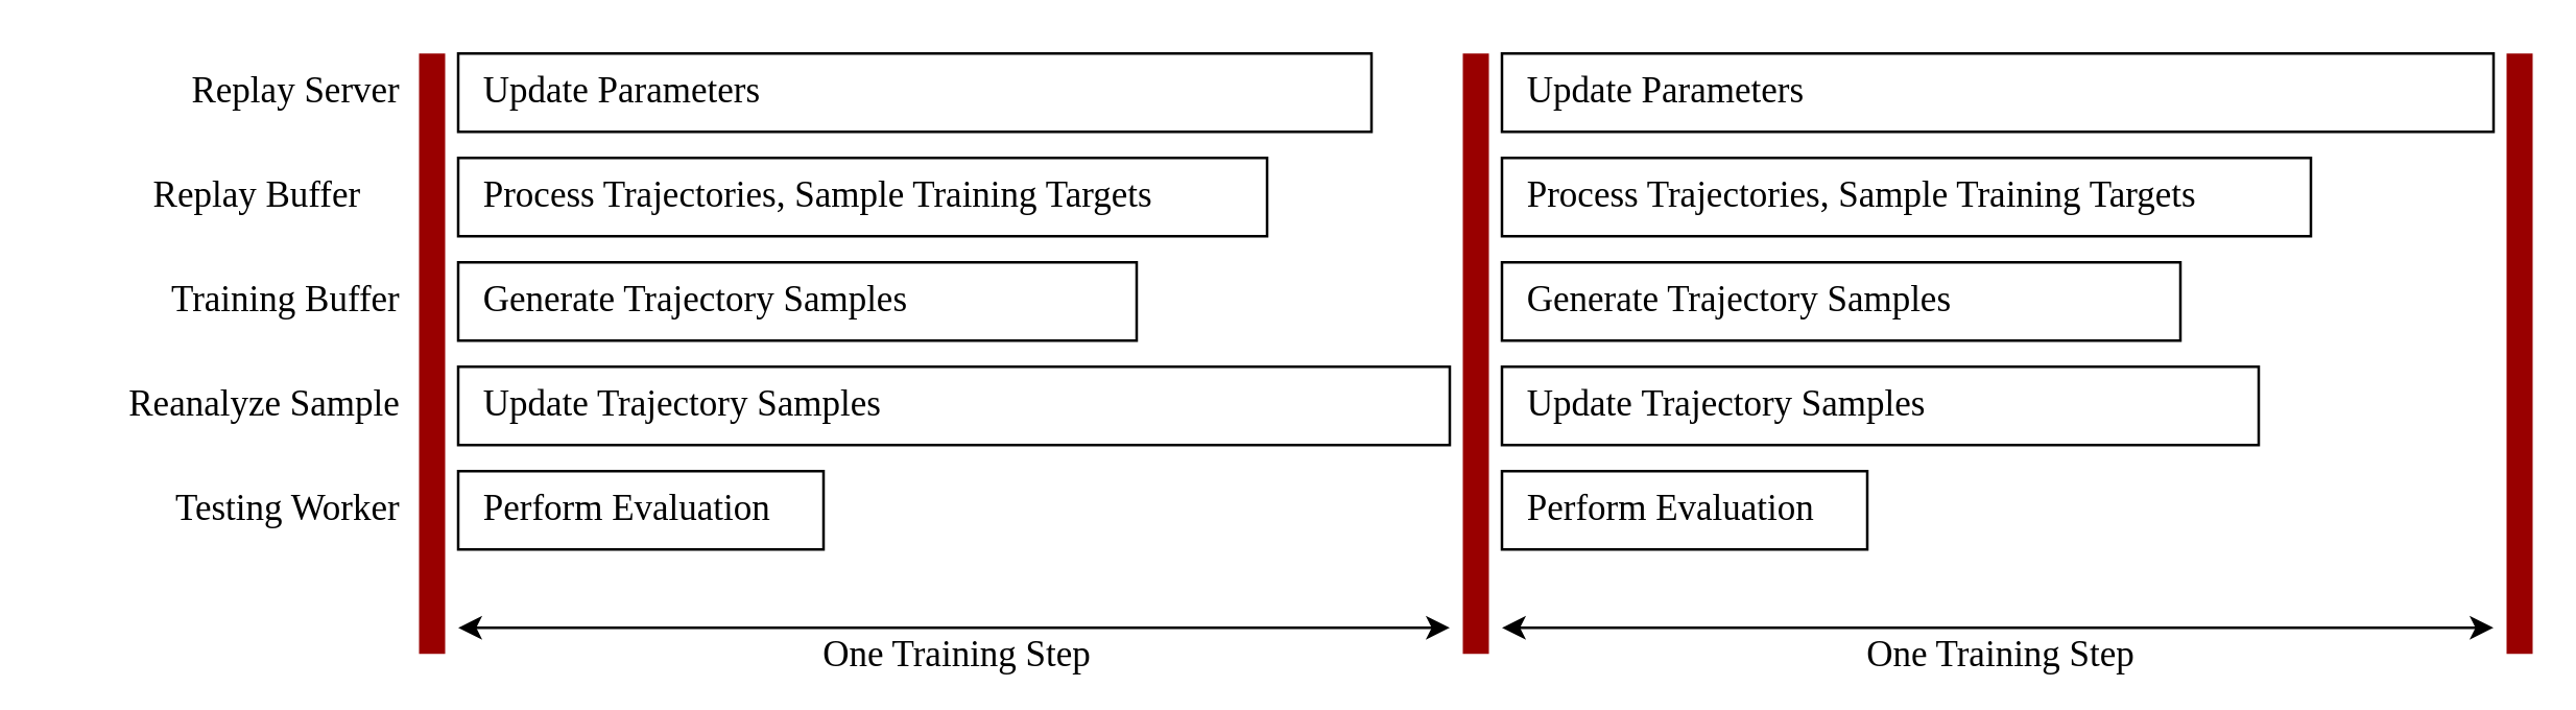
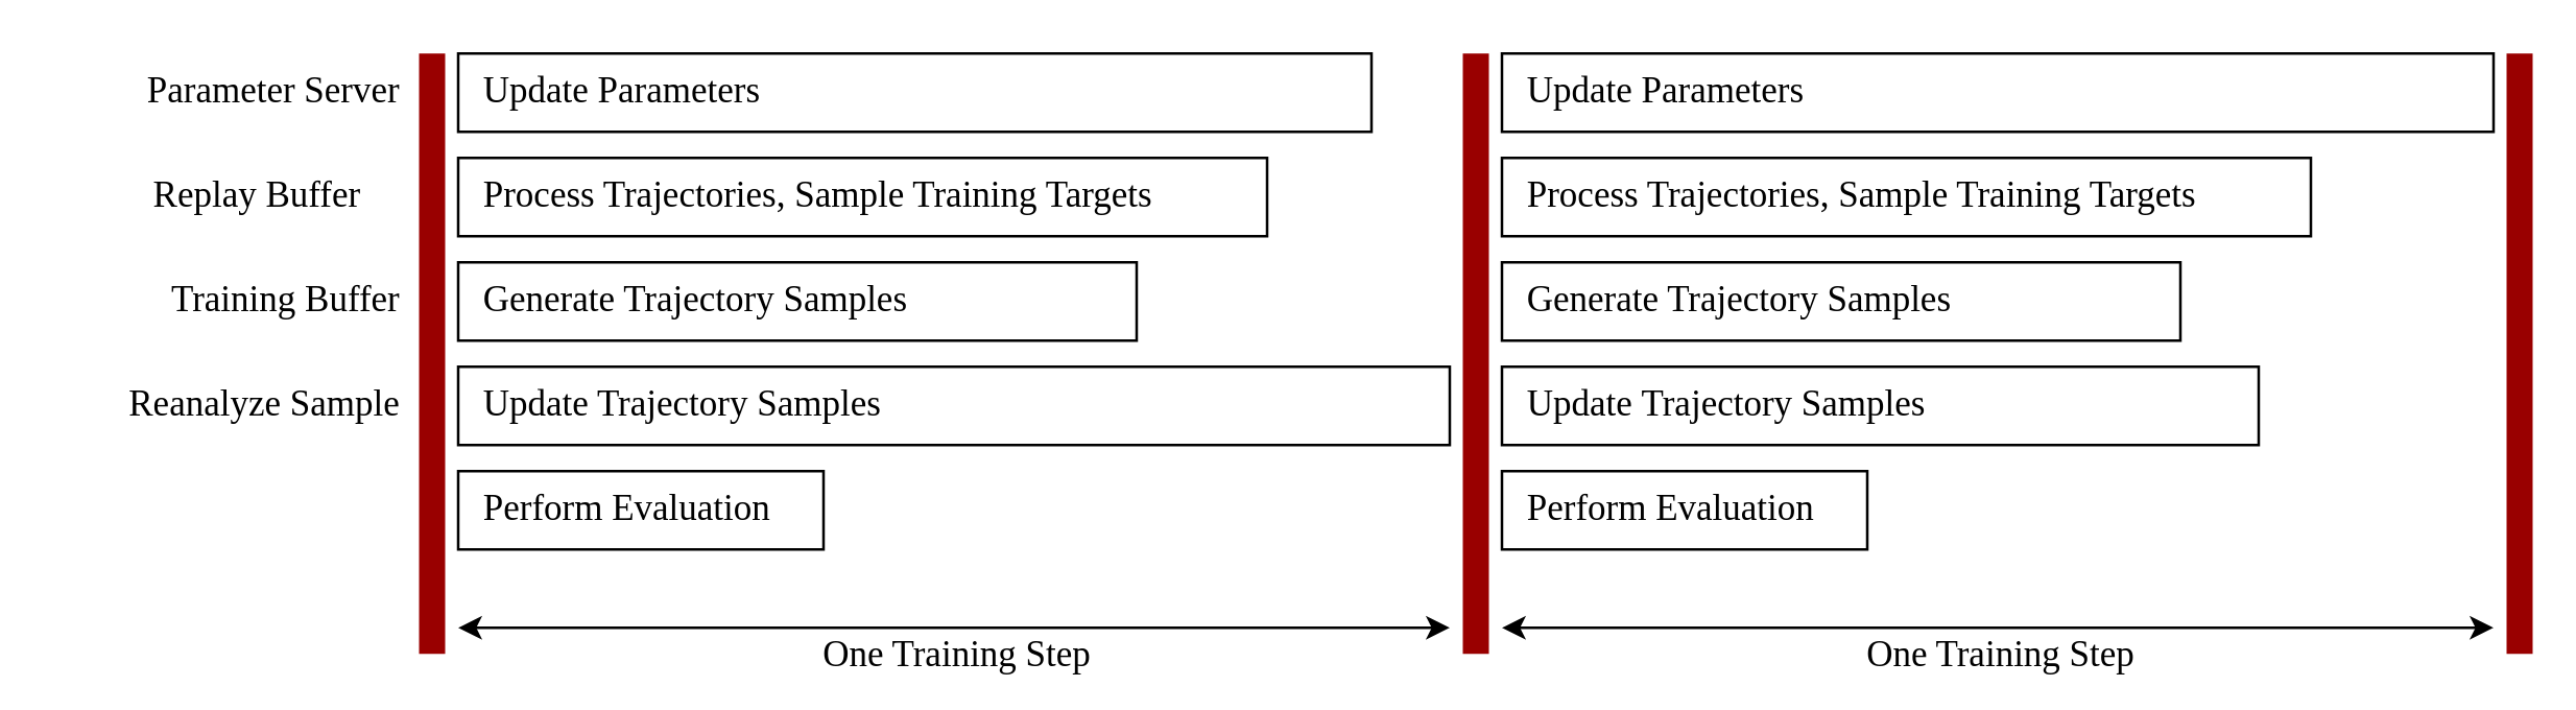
  <mxCell id="0" />
  <mxCell id="1" parent="0" />
  <mxCell id="2" value="Generate Trajectory Samples" style="whiteSpace=wrap;html=1;fontFamily=CMUSerif-Roman;fontSize=14;align=left;spacingLeft=8;" parent="1" vertex="1"><mxGeometry x="175" y="100" width="260" height="30" as="geometry" /></mxCell>
  <mxCell id="3" value="Update Trajectory Samples" style="whiteSpace=wrap;html=1;fontFamily=CMUSerif-Roman;fontSize=14;align=left;spacingLeft=8;" parent="1" vertex="1"><mxGeometry x="175" y="140" width="380" height="30" as="geometry" /></mxCell>
  <mxCell id="4" value="Update Parameters" style="whiteSpace=wrap;html=1;fontFamily=CMUSerif-Roman;fontSize=14;align=left;spacingLeft=8;" parent="1" vertex="1"><mxGeometry x="175" y="20" width="350" height="30" as="geometry" /></mxCell>
  <mxCell id="5" value="Process Trajectories, Sample Training Targets" style="whiteSpace=wrap;html=1;fontFamily=CMUSerif-Roman;fontSize=14;align=left;spacingLeft=8;" parent="1" vertex="1"><mxGeometry x="175" y="60" width="310" height="30" as="geometry" /></mxCell>
  <mxCell id="6" value="Perform Evaluation" style="whiteSpace=wrap;html=1;fontFamily=CMUSerif-Roman;fontSize=14;align=left;spacingLeft=8;" parent="1" vertex="1"><mxGeometry x="175" y="180" width="140" height="30" as="geometry" /></mxCell>
  <mxCell id="7" value="" style="endArrow=none;html=1;strokeWidth=10;fontFamily=CMUSerif-Roman;fontSize=14;align=left;fontColor=none;noLabel=1;labelBackgroundColor=none;strokeColor=#990000;" parent="1" edge="1"><mxGeometry width="50" height="50" relative="1" as="geometry"><mxPoint x="165" y="250" as="sourcePoint" /><mxPoint x="165" y="20" as="targetPoint" /></mxGeometry></mxCell>
  <mxCell id="8" value="" style="endArrow=none;html=1;strokeWidth=10;fontFamily=CMUSerif-Roman;fontSize=14;fontColor=none;noLabel=1;labelBackgroundColor=none;strokeColor=#990000;" parent="1" edge="1"><mxGeometry width="50" height="50" relative="1" as="geometry"><mxPoint x="565" y="250" as="sourcePoint" /><mxPoint x="565" y="20" as="targetPoint" /></mxGeometry></mxCell>
- <mxCell id="9" value="Replay Server" style="text;html=1;strokeColor=none;fillColor=none;align=right;verticalAlign=middle;whiteSpace=wrap;rounded=0;fontFamily=CMUSerif-Roman;fontSize=14;" parent="1" vertex="1"><mxGeometry y="20" width="120" height="30" as="geometry" x="35" /></mxCell>
+ <mxCell id="9" value="Parameter Server" style="text;html=1;strokeColor=none;fillColor=none;align=right;verticalAlign=middle;whiteSpace=wrap;rounded=0;fontFamily=CMUSerif-Roman;fontSize=14;" parent="1" vertex="1"><mxGeometry y="20" width="120" height="30" as="geometry" x="35" /></mxCell>
  <mxCell id="10" value="Replay Buffer" style="text;html=1;strokeColor=none;fillColor=none;align=right;verticalAlign=middle;whiteSpace=wrap;rounded=0;fontFamily=CMUSerif-Roman;fontSize=14;" parent="1" vertex="1"><mxGeometry x="20" y="60" width="120" height="30" as="geometry" /></mxCell>
  <mxCell id="11" value="Training Buffer" style="text;html=1;strokeColor=none;fillColor=none;align=right;verticalAlign=middle;whiteSpace=wrap;rounded=0;fontFamily=CMUSerif-Roman;fontSize=14;" parent="1" vertex="1"><mxGeometry y="100" width="120" height="30" as="geometry" x="35" /></mxCell>
- <mxCell id="12" value="Testing Worker" style="text;html=1;strokeColor=none;fillColor=none;align=right;verticalAlign=middle;whiteSpace=wrap;rounded=0;fontFamily=CMUSerif-Roman;fontSize=14;" parent="1" vertex="1"><mxGeometry x="55" y="180" width="100" height="30" as="geometry" /></mxCell>
  <mxCell id="13" value="" style="endArrow=classic;startArrow=classic;html=1;rounded=1;sketch=0;fontFamily=CMUSerif-Roman;curved=0;fontSize=14;align=left;" parent="1" edge="1"><mxGeometry width="50" height="50" relative="1" as="geometry"><mxPoint x="175" y="240" as="sourcePoint" /><mxPoint x="555" y="240" as="targetPoint" /></mxGeometry></mxCell>
  <mxCell id="14" value="One Training Step" style="edgeLabel;html=1;align=center;verticalAlign=middle;resizable=0;points=[];fontFamily=CMUSerif-Roman;labelBackgroundColor=none;labelBorderColor=none;fontSize=14;" parent="13" vertex="1" connectable="0"><mxGeometry x="0.089" y="-1" relative="1" as="geometry"><mxPoint x="-17" y="9" as="offset" /></mxGeometry></mxCell>
  <mxCell id="15" value="Generate Trajectory Samples" style="whiteSpace=wrap;html=1;fontFamily=CMUSerif-Roman;fontSize=14;align=left;spacingLeft=8;" parent="1" vertex="1"><mxGeometry x="575" y="100" width="260" height="30" as="geometry" /></mxCell>
  <mxCell id="16" value="Update&amp;nbsp;Trajectory Samples" style="whiteSpace=wrap;html=1;fontFamily=CMUSerif-Roman;fontSize=14;align=left;spacingLeft=8;" parent="1" vertex="1"><mxGeometry x="575" y="140" width="290" height="30" as="geometry" /></mxCell>
  <mxCell id="17" value="Update Parameters" style="whiteSpace=wrap;html=1;fontFamily=CMUSerif-Roman;fontSize=14;align=left;spacingLeft=8;" parent="1" vertex="1"><mxGeometry x="575" y="20" width="380" height="30" as="geometry" /></mxCell>
  <mxCell id="18" value="Process Trajectories, Sample Training Targets" style="whiteSpace=wrap;html=1;fontFamily=CMUSerif-Roman;fontSize=14;align=left;spacingLeft=8;" parent="1" vertex="1"><mxGeometry x="575" y="60" width="310" height="30" as="geometry" /></mxCell>
  <mxCell id="19" value="Perform Evaluation" style="whiteSpace=wrap;html=1;fontFamily=CMUSerif-Roman;fontSize=14;align=left;spacingLeft=8;" parent="1" vertex="1"><mxGeometry x="575" y="180" width="140" height="30" as="geometry" /></mxCell>
  <mxCell id="20" value="" style="endArrow=none;html=1;strokeWidth=10;fontFamily=CMUSerif-Roman;fontSize=14;align=left;fontColor=none;noLabel=1;labelBackgroundColor=none;strokeColor=#990000;" parent="1" edge="1"><mxGeometry width="50" height="50" relative="1" as="geometry"><mxPoint x="965" y="250" as="sourcePoint" /><mxPoint x="965" y="20" as="targetPoint" /></mxGeometry></mxCell>
  <mxCell id="21" value="" style="endArrow=classic;startArrow=classic;html=1;rounded=1;sketch=0;fontFamily=CMUSerif-Roman;curved=0;fontSize=14;align=left;" parent="1" edge="1"><mxGeometry width="50" height="50" relative="1" as="geometry"><mxPoint x="575" y="240" as="sourcePoint" /><mxPoint x="955" y="240" as="targetPoint" /></mxGeometry></mxCell>
  <mxCell id="22" value="One Training Step" style="edgeLabel;html=1;align=center;verticalAlign=middle;resizable=0;points=[];fontFamily=CMUSerif-Roman;labelBackgroundColor=none;labelBorderColor=none;fontSize=14;" parent="21" vertex="1" connectable="0"><mxGeometry x="0.089" y="-1" relative="1" as="geometry"><mxPoint x="-17" y="9" as="offset" /></mxGeometry></mxCell>
  <mxCell id="23" value="Reanalyze Sample" style="text;html=1;strokeColor=none;fillColor=none;align=right;verticalAlign=middle;whiteSpace=wrap;rounded=0;fontFamily=CMUSerif-Roman;fontSize=14;" vertex="1" parent="1"><mxGeometry y="140" width="120" height="30" as="geometry" x="35" /></mxCell>
